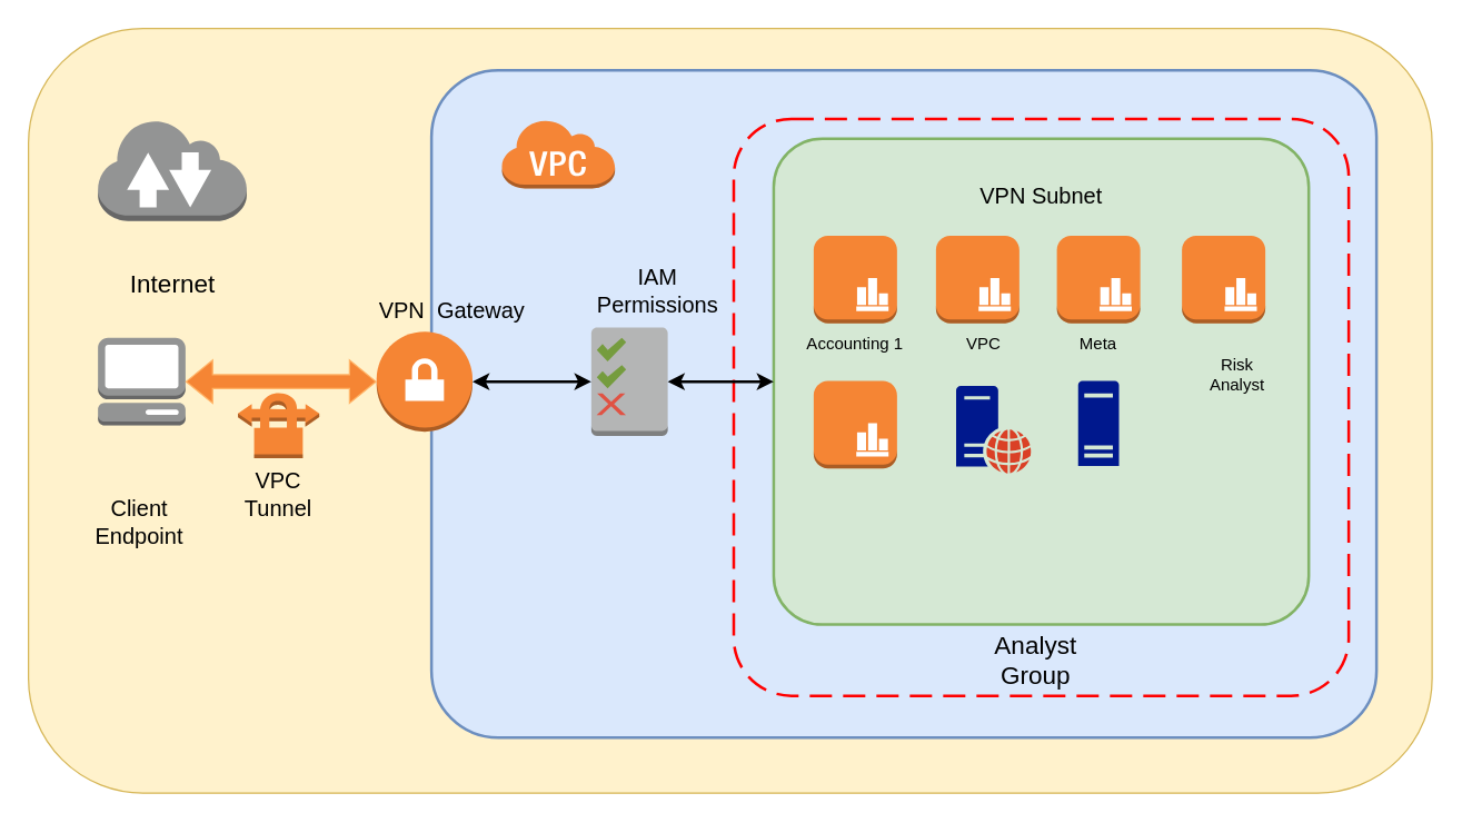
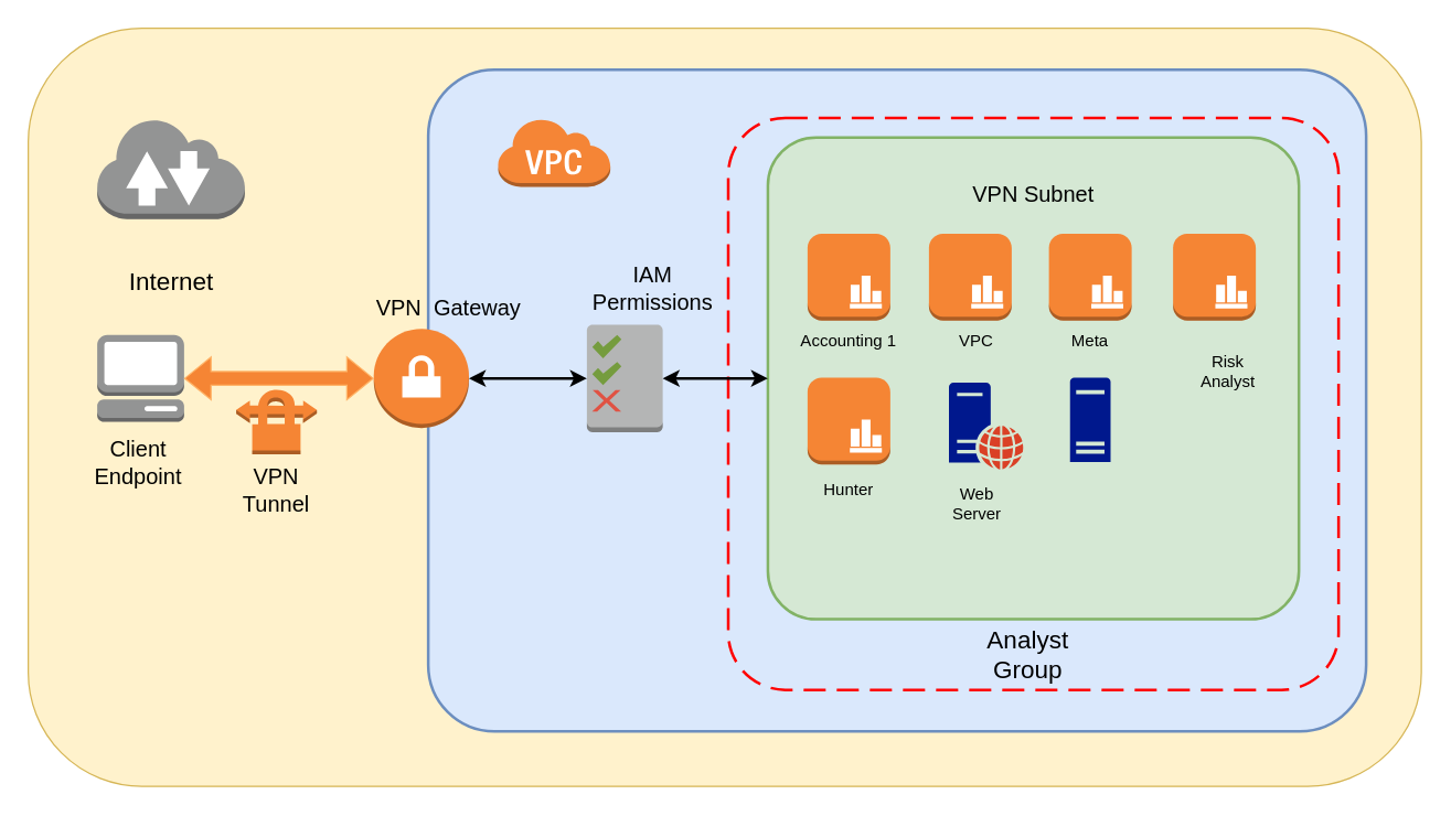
  <mxCell id="0" />
  <mxCell id="1" parent="0" />
  <mxCell id="2" value="" style="rounded=1;whiteSpace=wrap;html=1;fillColor=#fff2cc;strokeColor=#d6b656;" vertex="1" parent="1"><mxGeometry x="20" y="20" width="1010" height="550" as="geometry" /></mxCell>
  <mxCell id="3" value="" style="rounded=1;arcSize=10;dashed=0;fillColor=#dae8fc;strokeWidth=2;strokeColor=#6c8ebf;" vertex="1" parent="1"><mxGeometry x="310" y="50" width="680" height="480" as="geometry" /></mxCell>
  <mxCell id="4" value="" style="rounded=1;arcSize=10;dashed=1;strokeColor=#ff0000;fillColor=none;gradientColor=none;dashPattern=8 4;strokeWidth=2;" vertex="1" parent="1"><mxGeometry x="527.5" y="85" width="442.5" height="415" as="geometry" /></mxCell>
  <mxCell id="5" value="" style="rounded=1;arcSize=10;dashed=0;fillColor=#d5e8d4;strokeWidth=2;strokeColor=#82b366;" vertex="1" parent="1"><mxGeometry x="556.25" y="99.25" width="385" height="349.5" as="geometry" /></mxCell>
  <mxCell id="6" value="" style="dashed=0;html=1;shape=mxgraph.aws3.virtual_private_cloud;fillColor=#F58536;gradientColor=none;dashed=0;" vertex="1" parent="1"><mxGeometry x="360" y="85" width="82" height="50" as="geometry" /></mxCell>
  <mxCell id="7" value="" style="outlineConnect=0;dashed=0;verticalLabelPosition=bottom;verticalAlign=top;align=center;html=1;shape=mxgraph.aws3.vpn_gateway;fillColor=#F58534;gradientColor=none;" vertex="1" parent="1"><mxGeometry x="270.5" y="238" width="69" height="72" as="geometry" /></mxCell>
  <mxCell id="8" value="" style="outlineConnect=0;dashed=0;verticalLabelPosition=bottom;verticalAlign=top;align=center;html=1;shape=mxgraph.aws3.vpn_connection;fillColor=#F58534;gradientColor=none;" vertex="1" parent="1"><mxGeometry x="170.75" y="281" width="58.5" height="48" as="geometry" /></mxCell>
  <mxCell id="9" value="" style="outlineConnect=0;dashed=0;verticalLabelPosition=bottom;verticalAlign=top;align=center;html=1;shape=mxgraph.aws3.management_console;fillColor=#939494;gradientColor=none;" vertex="1" parent="1"><mxGeometry x="70" y="242.5" width="63" height="63" as="geometry" /></mxCell>
  <mxCell id="10" value="" style="outlineConnect=0;dashed=0;verticalLabelPosition=bottom;verticalAlign=top;align=center;html=1;shape=mxgraph.aws3.internet_2;fillColor=#939494;gradientColor=none;" vertex="1" parent="1"><mxGeometry x="70" y="85" width="107" height="73.5" as="geometry" /></mxCell>
  <mxCell id="11" value="Internet" style="text;html=1;strokeColor=none;fillColor=none;align=center;verticalAlign=middle;whiteSpace=wrap;rounded=0;fontSize=18;" vertex="1" parent="1"><mxGeometry x="93.5" y="188.5" width="60" height="30" as="geometry" /></mxCell>
  <mxCell id="12" value="" style="outlineConnect=0;dashed=0;verticalLabelPosition=bottom;verticalAlign=top;align=center;html=1;shape=mxgraph.aws3.permissions_2;fillColor=#B4B5B5;gradientColor=none;" vertex="1" parent="1"><mxGeometry x="425" y="235" width="55" height="78" as="geometry" /></mxCell>
  <mxCell id="13" value="&lt;font style=&quot;font-size: 18px;&quot;&gt;Analyst&lt;br&gt;Group&lt;/font&gt;" style="text;html=1;strokeColor=none;fillColor=none;align=center;verticalAlign=middle;whiteSpace=wrap;rounded=0;" vertex="1" parent="1"><mxGeometry x="715.3" y="460" width="60" height="30" as="geometry" /></mxCell>
  <mxCell id="14" value="&lt;font style=&quot;font-size: 16px;&quot;&gt;VPN Subnet&lt;/font&gt;" style="text;html=1;strokeColor=none;fillColor=none;align=center;verticalAlign=middle;whiteSpace=wrap;rounded=0;" vertex="1" parent="1"><mxGeometry x="683.75" y="125" width="130" height="30" as="geometry" /></mxCell>
  <mxCell id="15" value="&lt;font style=&quot;font-size: 16px;&quot;&gt;IAM Permissions&lt;/font&gt;" style="text;html=1;strokeColor=none;fillColor=none;align=center;verticalAlign=middle;whiteSpace=wrap;rounded=0;" vertex="1" parent="1"><mxGeometry x="442.5" y="193.5" width="60" height="30" as="geometry" /></mxCell>
  <mxCell id="16" value="" style="endArrow=classic;startArrow=classic;html=1;rounded=0;entryX=0;entryY=0.5;entryDx=0;entryDy=0;entryPerimeter=0;exitX=1;exitY=0.5;exitDx=0;exitDy=0;exitPerimeter=0;strokeWidth=2;" edge="1" parent="1" source="7" target="12"><mxGeometry width="50" height="50" relative="1" as="geometry"><mxPoint x="350" y="320" as="sourcePoint" /><mxPoint x="400" y="270" as="targetPoint" /></mxGeometry></mxCell>
  <mxCell id="17" value="" style="endArrow=classic;startArrow=classic;html=1;rounded=0;exitX=1;exitY=0.5;exitDx=0;exitDy=0;exitPerimeter=0;strokeWidth=2;" edge="1" parent="1" source="12" target="5"><mxGeometry width="50" height="50" relative="1" as="geometry"><mxPoint x="500" y="290" as="sourcePoint" /><mxPoint x="560" y="230" as="targetPoint" /></mxGeometry></mxCell>
  <mxCell id="18" value="" style="shape=flexArrow;endArrow=classic;startArrow=classic;html=1;rounded=0;entryX=0;entryY=0.5;entryDx=0;entryDy=0;entryPerimeter=0;strokeColor=#FFB366;fillColor=#F58534;" edge="1" parent="1" source="9" target="7"><mxGeometry width="100" height="100" relative="1" as="geometry"><mxPoint x="120" y="390" as="sourcePoint" /><mxPoint x="220" y="290" as="targetPoint" /></mxGeometry></mxCell>
- <mxCell id="19" value="&lt;font style=&quot;font-size: 16px;&quot;&gt;VPC Tunnel&lt;/font&gt;" style="text;html=1;strokeColor=none;fillColor=none;align=center;verticalAlign=middle;whiteSpace=wrap;rounded=0;" vertex="1" parent="1"><mxGeometry x="170" y="340" width="60" height="30" as="geometry" /></mxCell>
+ <mxCell id="19" value="&lt;font style=&quot;font-size: 16px;&quot;&gt;VPN Tunnel&lt;/font&gt;" style="text;html=1;strokeColor=none;fillColor=none;align=center;verticalAlign=middle;whiteSpace=wrap;rounded=0;" vertex="1" parent="1"><mxGeometry x="170" y="340" width="60" height="30" as="geometry" /></mxCell>
  <mxCell id="20" value="&lt;font style=&quot;font-size: 16px;&quot;&gt;VPN&amp;nbsp; Gateway&lt;/font&gt;" style="text;html=1;strokeColor=none;fillColor=none;align=center;verticalAlign=middle;whiteSpace=wrap;rounded=0;strokeWidth=6;" vertex="1" parent="1"><mxGeometry x="250" y="208" width="150" height="30" as="geometry" /></mxCell>
- <mxCell id="21" value="&lt;font style=&quot;font-size: 16px;&quot;&gt;Client Endpoint&lt;/font&gt;" style="text;html=1;strokeColor=none;fillColor=none;align=center;verticalAlign=middle;whiteSpace=wrap;rounded=0;" vertex="1" parent="1"><mxGeometry x="70" y="360" width="60" height="30" as="geometry" /></mxCell>
+ <mxCell id="21" value="&lt;font style=&quot;font-size: 16px;&quot;&gt;Client Endpoint&lt;/font&gt;" style="text;html=1;strokeColor=none;fillColor=none;align=center;verticalAlign=middle;whiteSpace=wrap;rounded=0;" vertex="1" parent="1"><mxGeometry x="70" y="320" width="60" height="30" as="geometry" /></mxCell>
  <mxCell id="22" value="Accounting 1" style="text;html=1;strokeColor=none;fillColor=none;align=center;verticalAlign=middle;whiteSpace=wrap;rounded=0;" vertex="1" parent="1"><mxGeometry x="575" y="232" width="80" height="30" as="geometry" /></mxCell>
  <mxCell id="23" value="VPC" style="text;html=1;strokeColor=none;fillColor=none;align=center;verticalAlign=middle;whiteSpace=wrap;rounded=0;" vertex="1" parent="1"><mxGeometry x="670" y="232" width="75" height="30" as="geometry" /></mxCell>
  <mxCell id="24" value="" style="outlineConnect=0;dashed=0;verticalLabelPosition=bottom;verticalAlign=top;align=center;html=1;shape=mxgraph.aws3.instance_with_cloudwatch;fillColor=#F58534;gradientColor=none;" vertex="1" parent="1"><mxGeometry x="585" y="169" width="60" height="63" as="geometry" /></mxCell>
  <mxCell id="25" value="" style="outlineConnect=0;dashed=0;verticalLabelPosition=bottom;verticalAlign=top;align=center;html=1;shape=mxgraph.aws3.instance_with_cloudwatch;fillColor=#F58534;gradientColor=none;" vertex="1" parent="1"><mxGeometry x="673" y="169" width="60" height="63" as="geometry" /></mxCell>
  <mxCell id="26" value="" style="outlineConnect=0;dashed=0;verticalLabelPosition=bottom;verticalAlign=top;align=center;html=1;shape=mxgraph.aws3.instance_with_cloudwatch;fillColor=#F58534;gradientColor=none;" vertex="1" parent="1"><mxGeometry x="760" y="169" width="60" height="63" as="geometry" /></mxCell>
  <mxCell id="27" value="" style="outlineConnect=0;dashed=0;verticalLabelPosition=bottom;verticalAlign=top;align=center;html=1;shape=mxgraph.aws3.instance_with_cloudwatch;fillColor=#F58534;gradientColor=none;" vertex="1" parent="1"><mxGeometry x="850" y="169" width="60" height="63" as="geometry" /></mxCell>
  <mxCell id="28" value="" style="outlineConnect=0;dashed=0;verticalLabelPosition=bottom;verticalAlign=top;align=center;html=1;shape=mxgraph.aws3.instance_with_cloudwatch;fillColor=#F58534;gradientColor=none;" vertex="1" parent="1"><mxGeometry x="585" y="273.5" width="60" height="63" as="geometry" /></mxCell>
  <mxCell id="29" value="Meta" style="text;html=1;strokeColor=none;fillColor=none;align=center;verticalAlign=middle;whiteSpace=wrap;rounded=0;" vertex="1" parent="1"><mxGeometry x="760" y="232" width="60" height="30" as="geometry" /></mxCell>
  <mxCell id="30" value="Risk Analyst" style="text;html=1;strokeColor=none;fillColor=none;align=center;verticalAlign=middle;whiteSpace=wrap;rounded=0;" vertex="1" parent="1"><mxGeometry x="860" y="253.5" width="60" height="30" as="geometry" /></mxCell>
+ <mxCell id="31" value="Hunter" style="text;html=1;strokeColor=none;fillColor=none;align=center;verticalAlign=middle;whiteSpace=wrap;rounded=0;" vertex="1" parent="1"><mxGeometry x="585" y="340" width="60" height="30" as="geometry" /></mxCell>
  <mxCell id="32" value="" style="sketch=0;pointerEvents=1;shadow=0;dashed=0;html=1;strokeColor=none;fillColor=#00188D;labelPosition=center;verticalLabelPosition=bottom;verticalAlign=top;outlineConnect=0;align=center;shape=mxgraph.office.servers.web_server_orange;" vertex="1" parent="1"><mxGeometry x="687.5" y="277" width="54" height="63" as="geometry" /></mxCell>
+ <mxCell id="33" value="Web Server" style="text;html=1;strokeColor=none;fillColor=none;align=center;verticalAlign=middle;whiteSpace=wrap;rounded=0;" vertex="1" parent="1"><mxGeometry x="677.5" y="350" width="60" height="30" as="geometry" /></mxCell>
  <mxCell id="34" value="" style="sketch=0;aspect=fixed;pointerEvents=1;shadow=0;dashed=0;html=1;strokeColor=none;labelPosition=center;verticalLabelPosition=bottom;verticalAlign=top;align=center;fillColor=#00188D;shape=mxgraph.mscae.enterprise.server_generic" vertex="1" parent="1"><mxGeometry x="775.3" y="273.5" width="29.4" height="61.25" as="geometry" /></mxCell>
